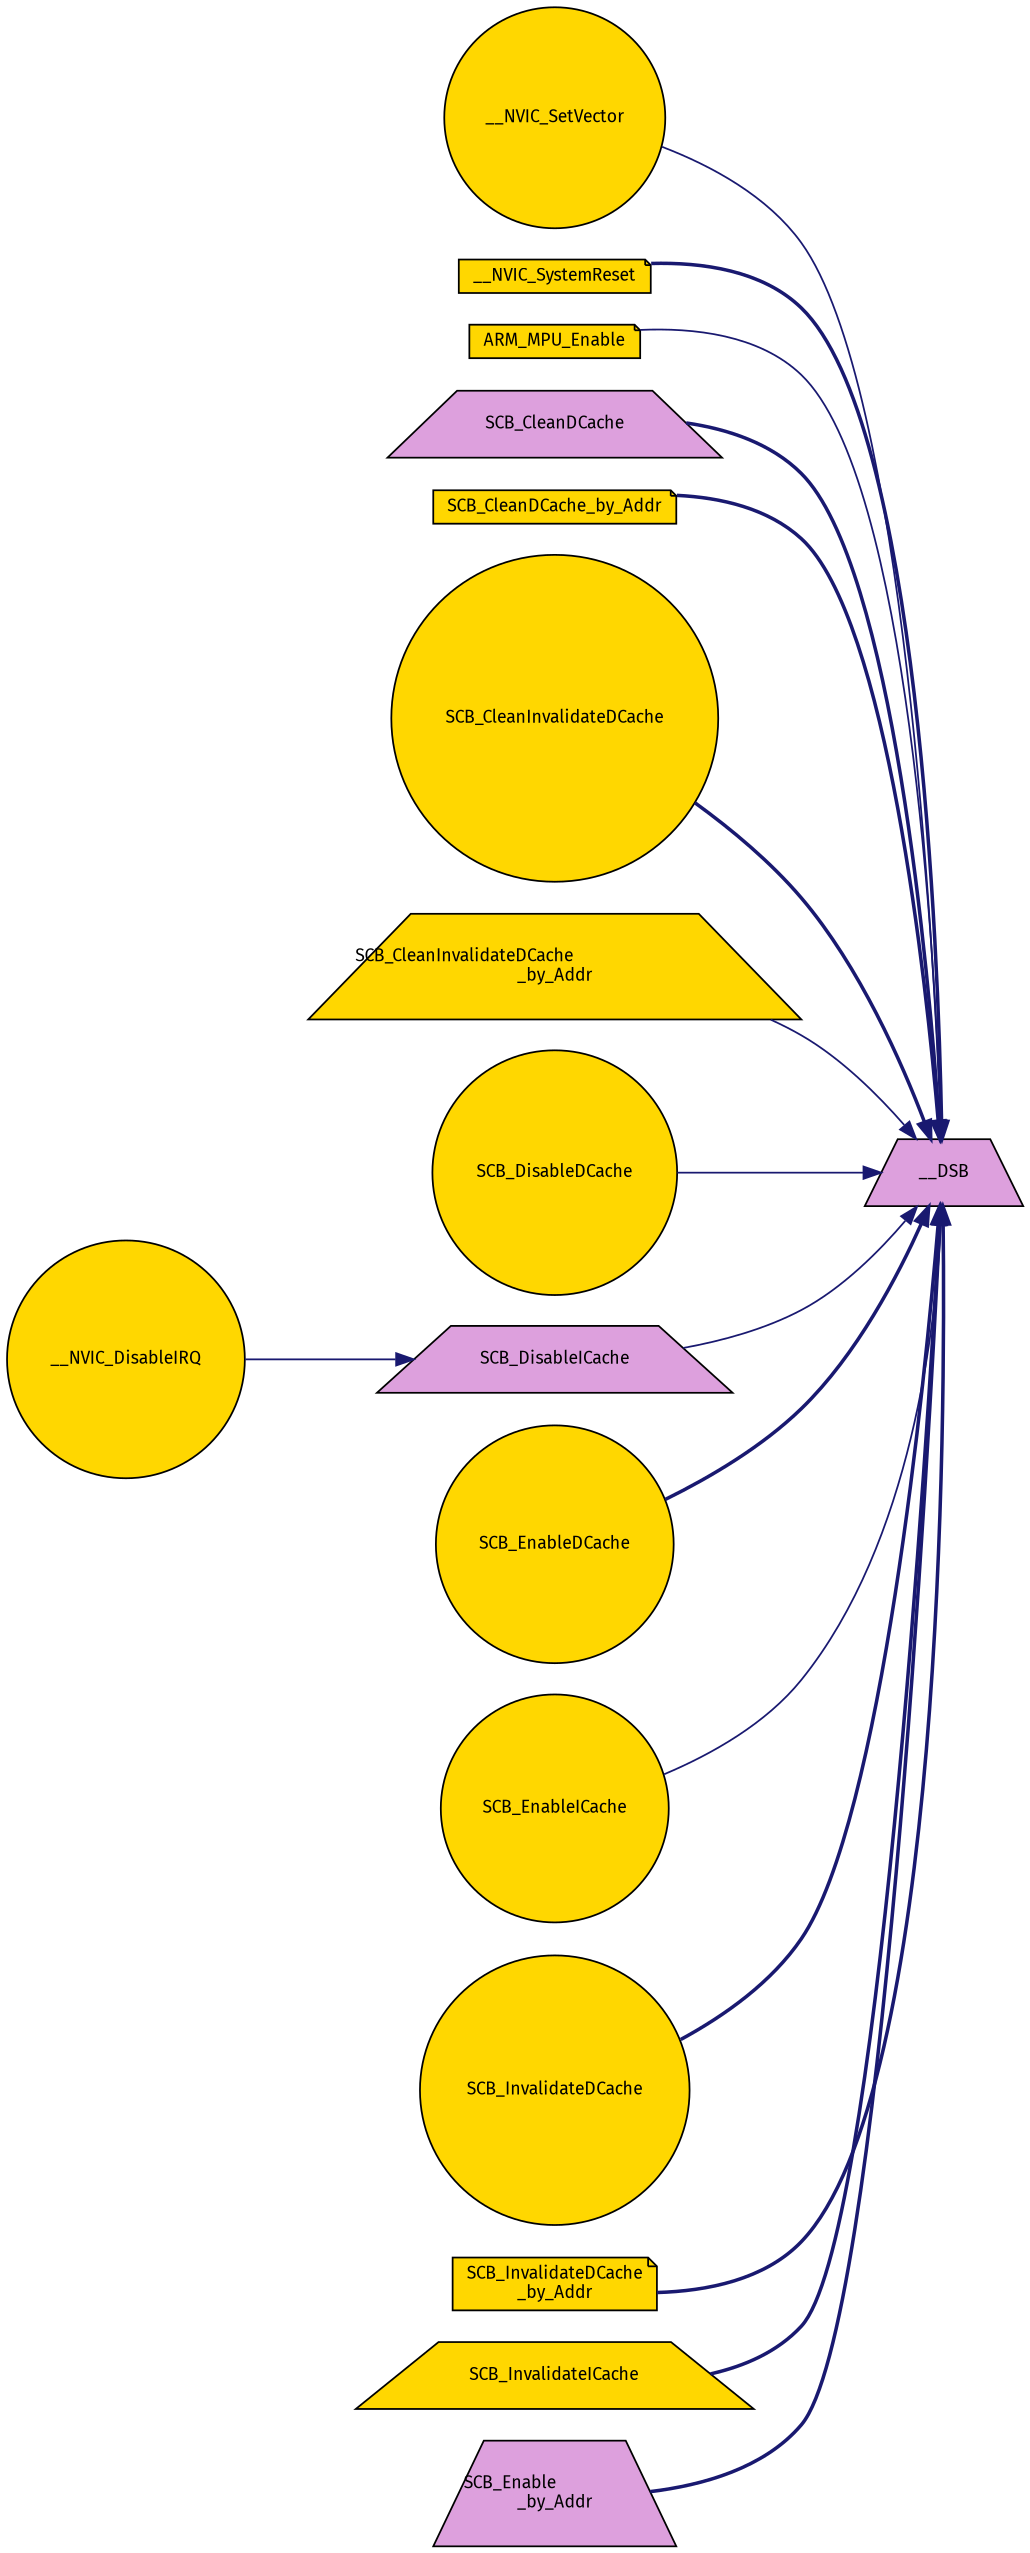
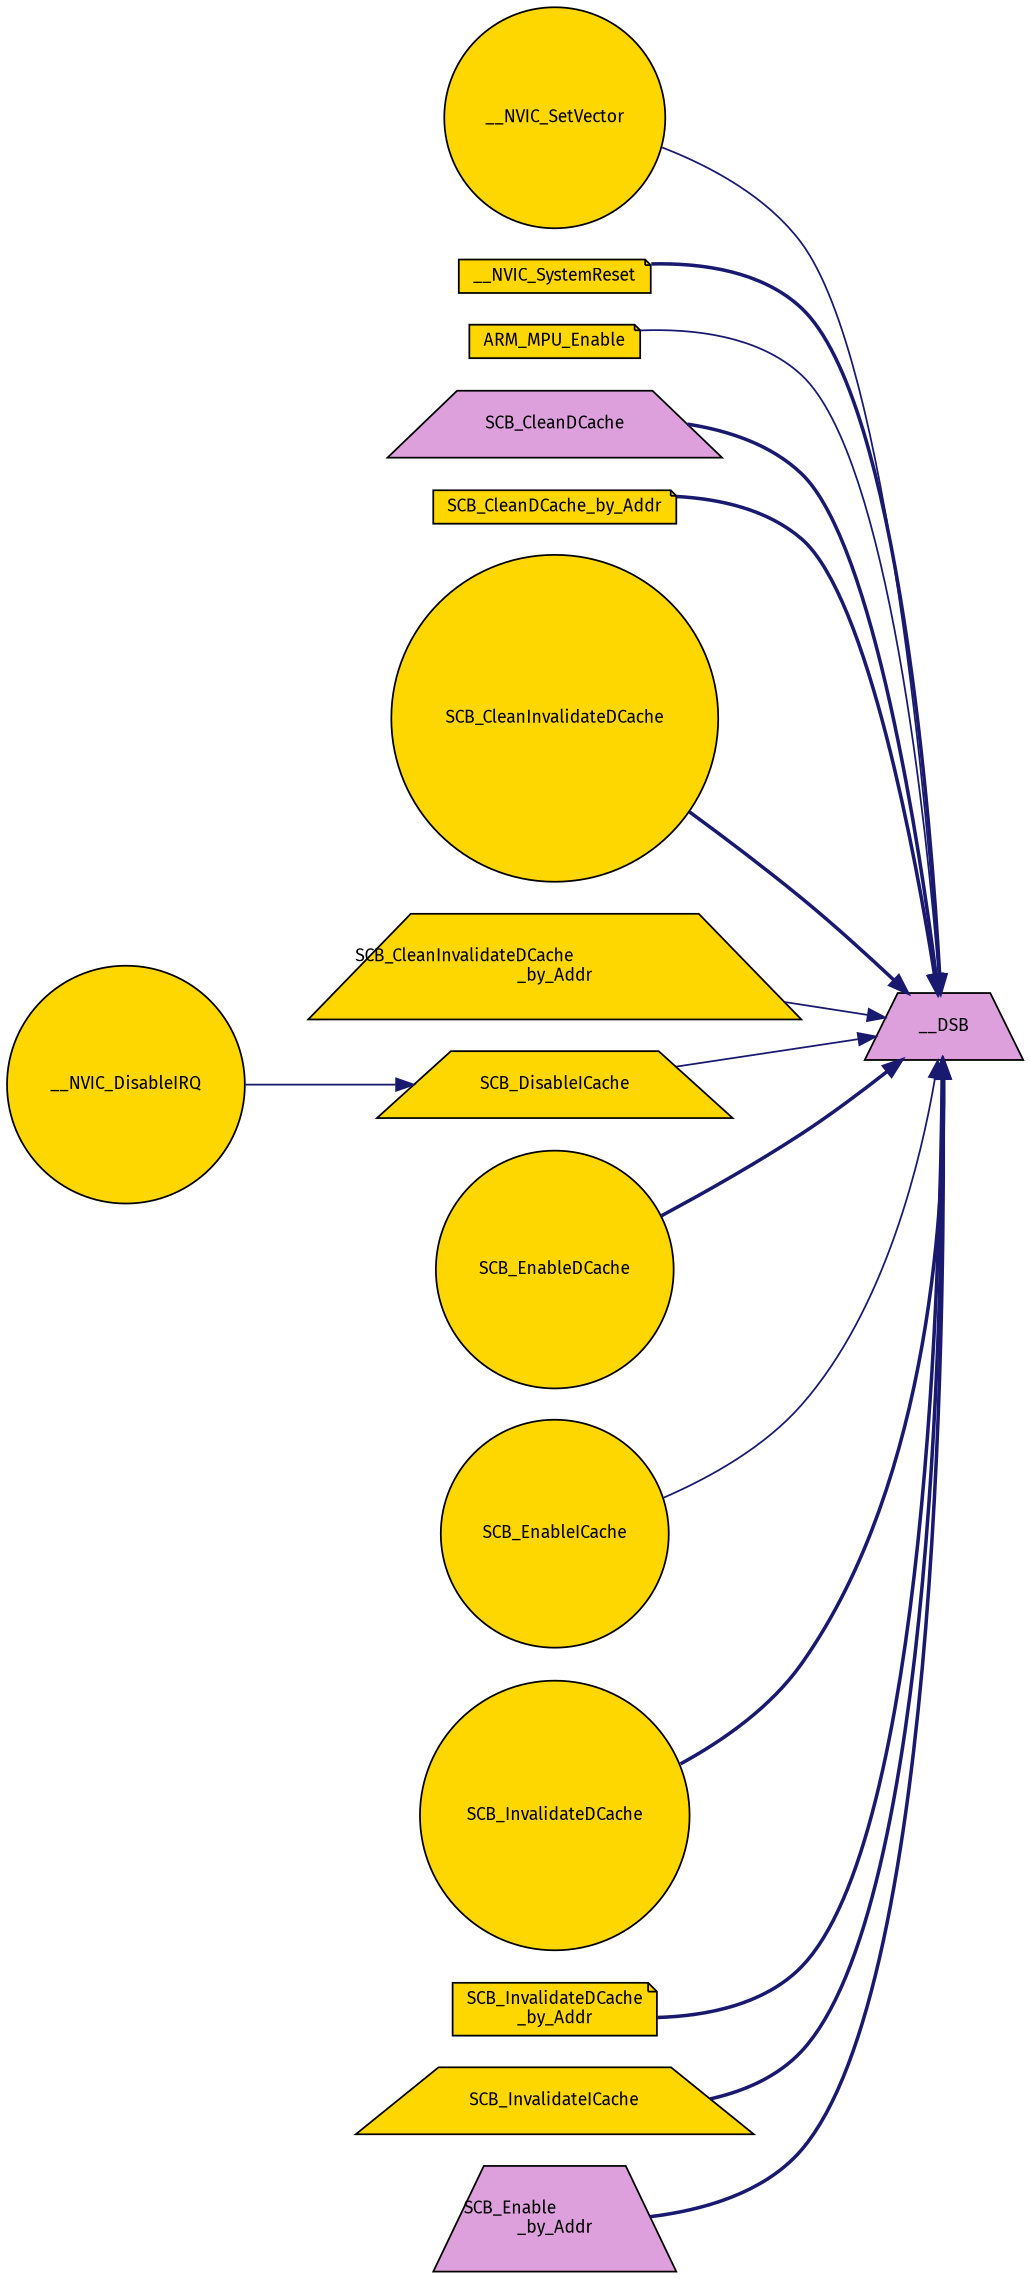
  digraph {
    fontname="Fira Sans"
    rankdir=RL
    node [color=black fillcolor=gold fontname="Fira Sans" fontsize=10 shape=circle style=filled]
    edge [color=midnightblue dir=back fontname="Fira Sans" fontsize=10 labelfontname=Helvetica labelfontsize=10 style=bold]
    n1 [fillcolor=plum fontcolor=black height=0.2 label=__DSB shape=trapezium width=0.4]
    n2 [height=0.2 label=__NVIC_SetVector width=0.4]
    n3 [height=0.2 label=__NVIC_SystemReset shape=note width=0.4]
    n4 [height=0.2 label=ARM_MPU_Enable shape=note width=0.4]
    n5 [fillcolor=plum height=0.2 label=SCB_CleanDCache shape=trapezium width=0.4]
    n6 [height=0.2 label=SCB_CleanDCache_by_Addr shape=note width=0.4]
    n7 [height=0.2 label=SCB_CleanInvalidateDCache width=0.4]
    n8 [height=0.2 label="SCB_CleanInvalidateDCache\l_by_Addr" shape=trapezium width=0.4]
-   n9 [height=0.2 label=SCB_DisableDCache width=0.4]
-   n10 [fillcolor=plum height=0.2 label=SCB_DisableICache shape=trapezium width=0.4]
+   n10 [height=0.2 label=SCB_DisableICache shape=trapezium width=0.4]
    n11 [height=0.2 label=SCB_EnableDCache width=0.4]
    n12 [height=0.2 label=SCB_EnableICache width=0.4]
    n13 [height=0.2 label=SCB_InvalidateDCache width=0.4]
    n14 [height=0.2 label="SCB_InvalidateDCache\l_by_Addr" shape=note width=0.4]
    n15 [height=0.2 label=SCB_InvalidateICache shape=trapezium width=0.4]
    n16 [fillcolor=plum height=0.2 label="SCB_Enable\l_by_Addr" shape=trapezium width=0.4]
    n17 [height=0.2 label=__NVIC_DisableIRQ width=0.4]
    n1 -> n2 [style=solid]
    n1 -> n3
    n1 -> n4 [style=solid]
    n1 -> n5
    n1 -> n6
    n1 -> n7
    n1 -> n8 [style=solid]
-   n1 -> n9 [style=solid]
    n1 -> n10 [style=solid]
    n1 -> n11
    n1 -> n12 [style=solid]
    n1 -> n13
    n1 -> n14
    n1 -> n15
    n1 -> n16
    n10 -> n17 [style=solid]
  }
